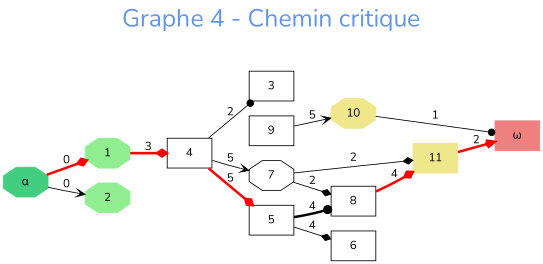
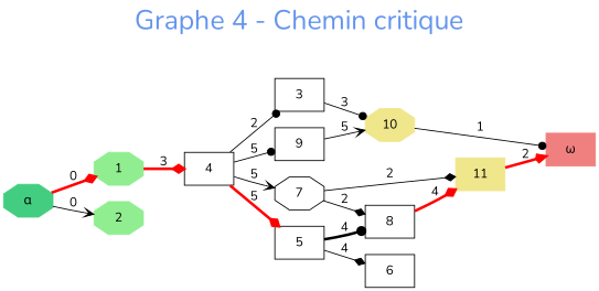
  digraph {
    fontcolor=cornflowerblue
    fontname=Nunito
    fontsize=30
    label="Graphe 4 - Chemin critique"
    labelloc=t
    rankdir=LR
    node [fontname=Nunito shape=box]
    edge [arrowhead=diamond fontname=Nunito]
    n1 [color=seagreen3 label="α" shape=octagon style=filled]
    n2 [color=lightgreen label=1 shape=octagon style=filled]
    n3 [color=lightgreen label=2 shape=octagon style=filled]
    n4 [label=4]
    n5 [label=3]
    n6 [label=5]
    n7 [label=7 shape=octagon]
    n8 [label=9]
    n9 [color=khaki label=10 shape=octagon style=filled]
    n10 [color=lightcoral label="ω" style=filled]
    n11 [label=6]
    n12 [label=8]
    n13 [color=khaki label=11 style=filled]
    n1 -> n2 [color=red constraint=true label=0 penwidth=3.0]
    n1 -> n3 [arrowhead=vee label=0]
    n2 -> n4 [color=red constraint=true label=3 penwidth=3.0]
    n4 -> n5 [arrowhead=dot label=2]
    n4 -> n6 [color=red constraint=true label=5 penwidth=3.0]
    n4 -> n7 [arrowhead=vee label=5]
+   n4 -> n8 [arrowhead=dot label=5]
+   n5 -> n9 [arrowhead=dot label=3]
    n6 -> n11 [label=4]
    n6 -> n12 [arrowhead=dot color=black constraint=true label=4 penwidth=3.0]
    n7 -> n12 [label=2]
    n7 -> n13 [label=2]
    n8 -> n9 [arrowhead=vee label=5]
    n9 -> n10 [arrowhead=dot label=1]
    n12 -> n13 [color=red constraint=true label=4 penwidth=3.0]
    n13 -> n10 [arrowhead=vee color=red constraint=true label=2 penwidth=3.0]
  }
